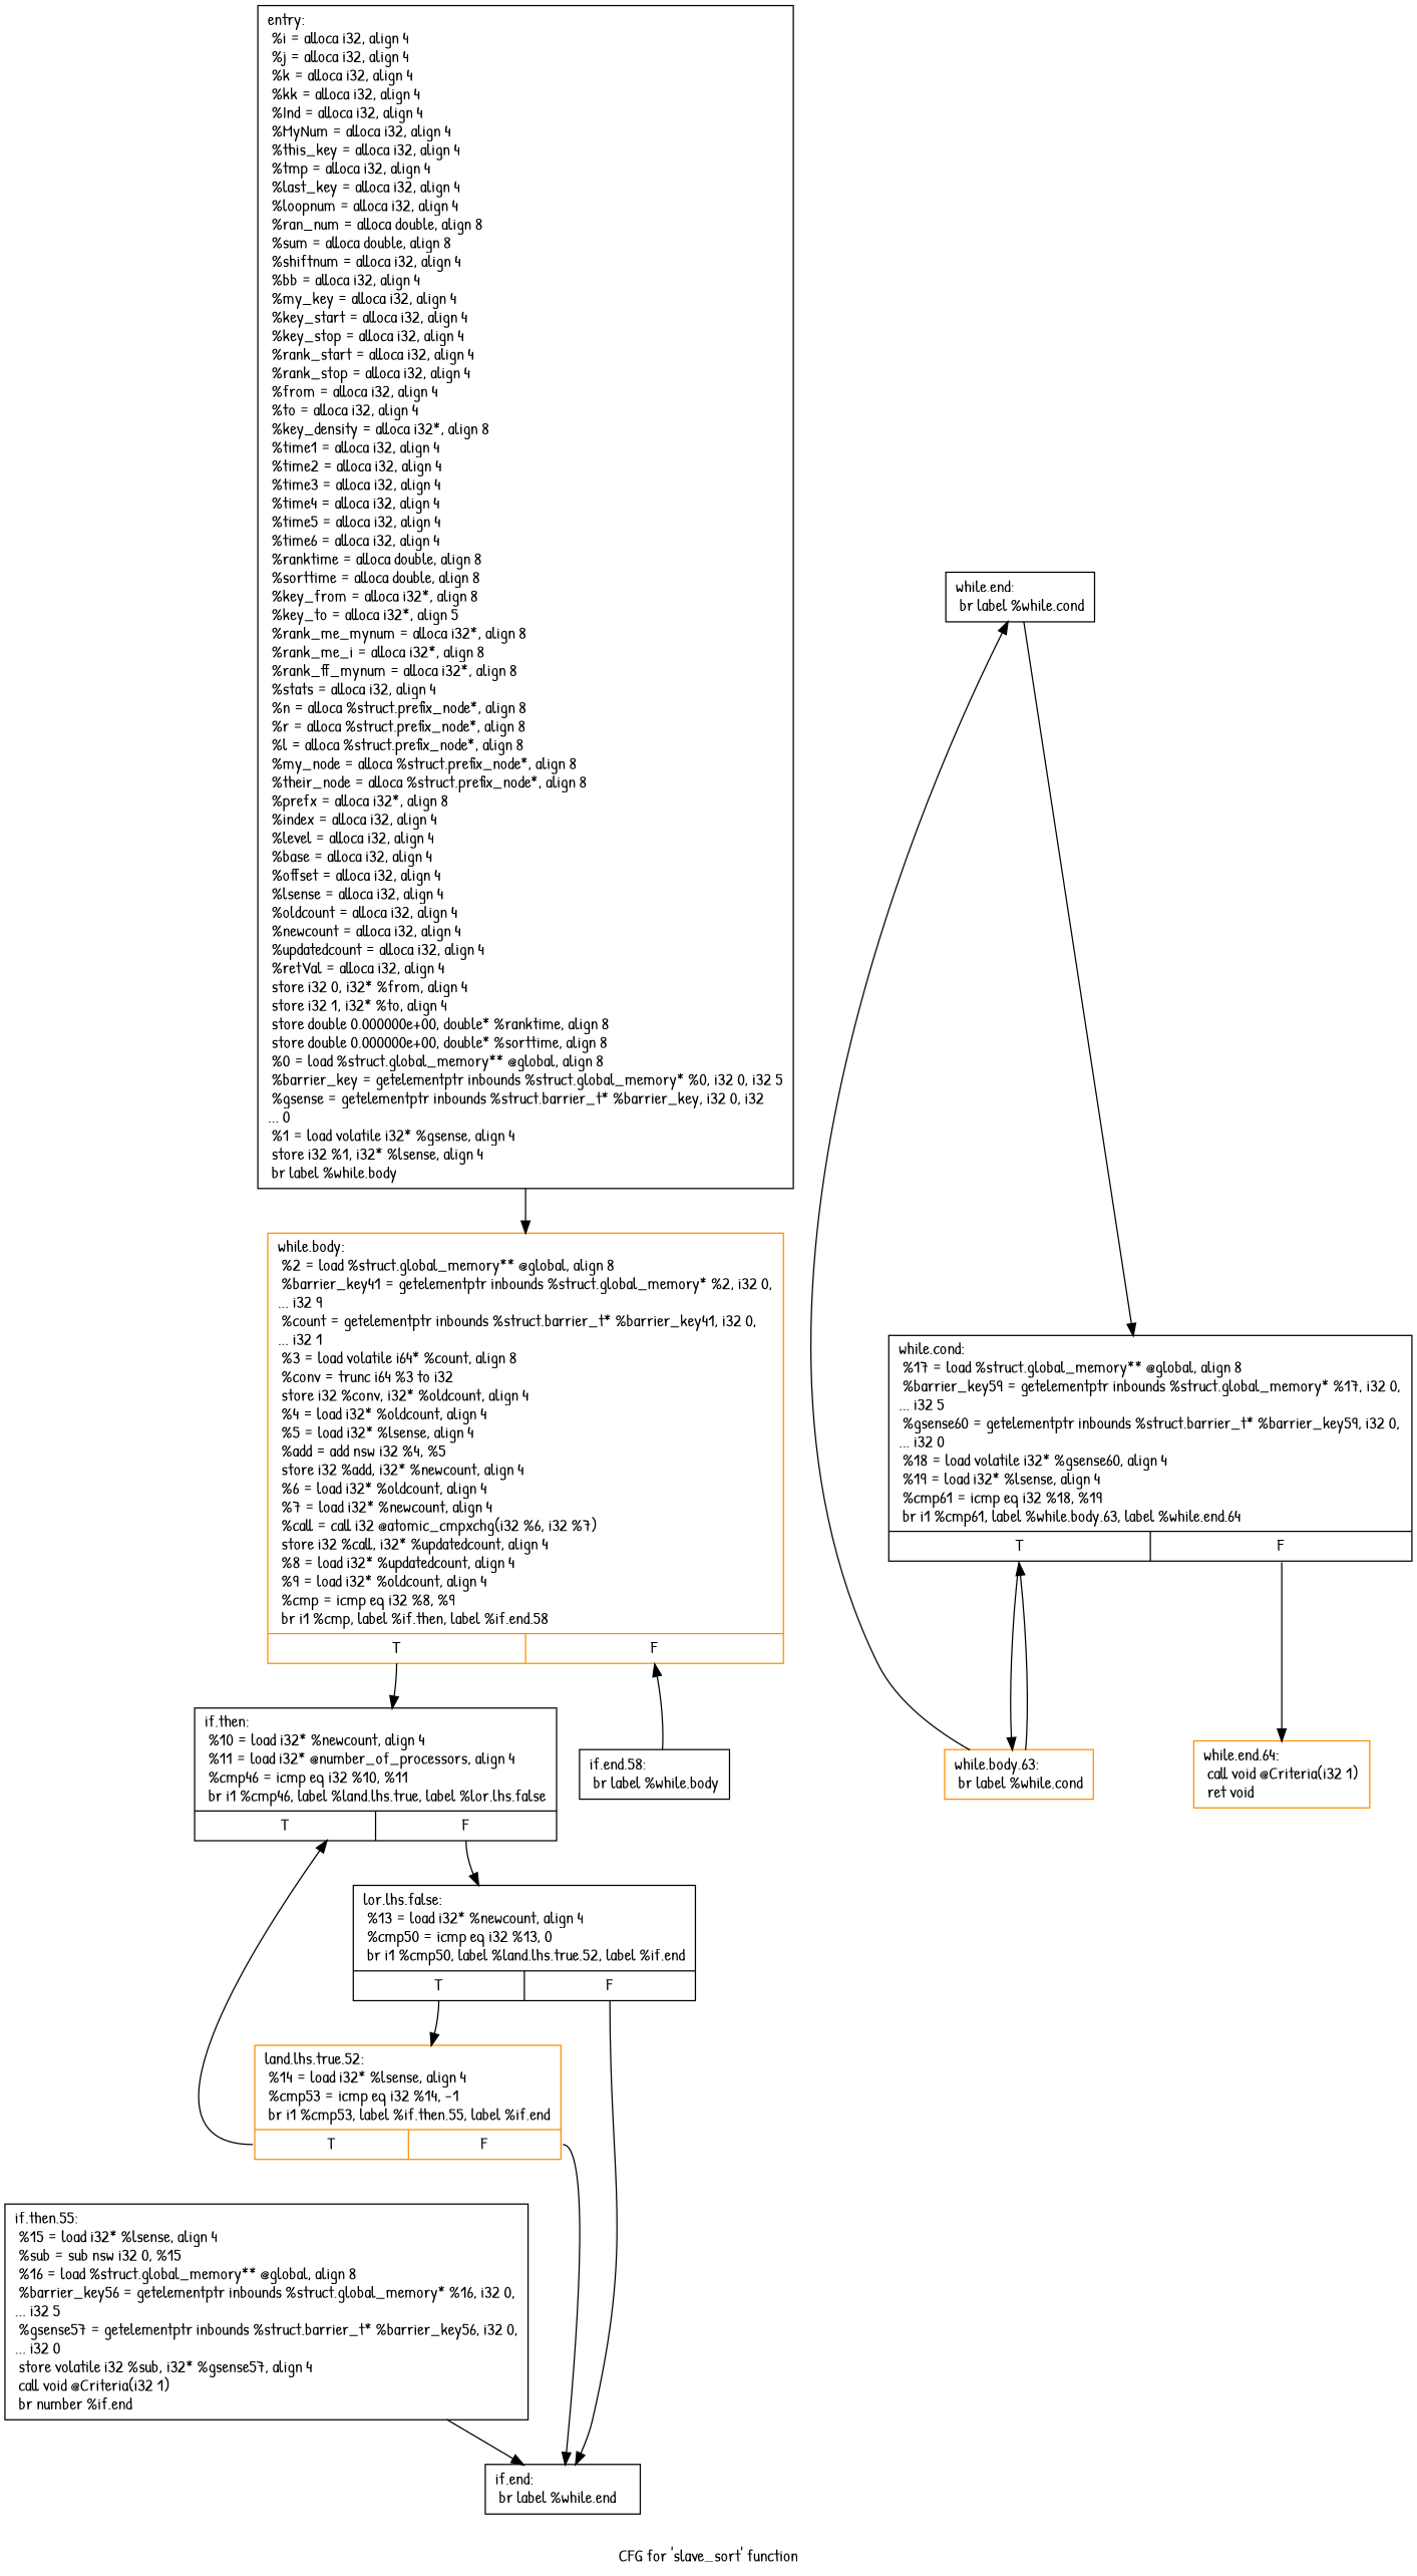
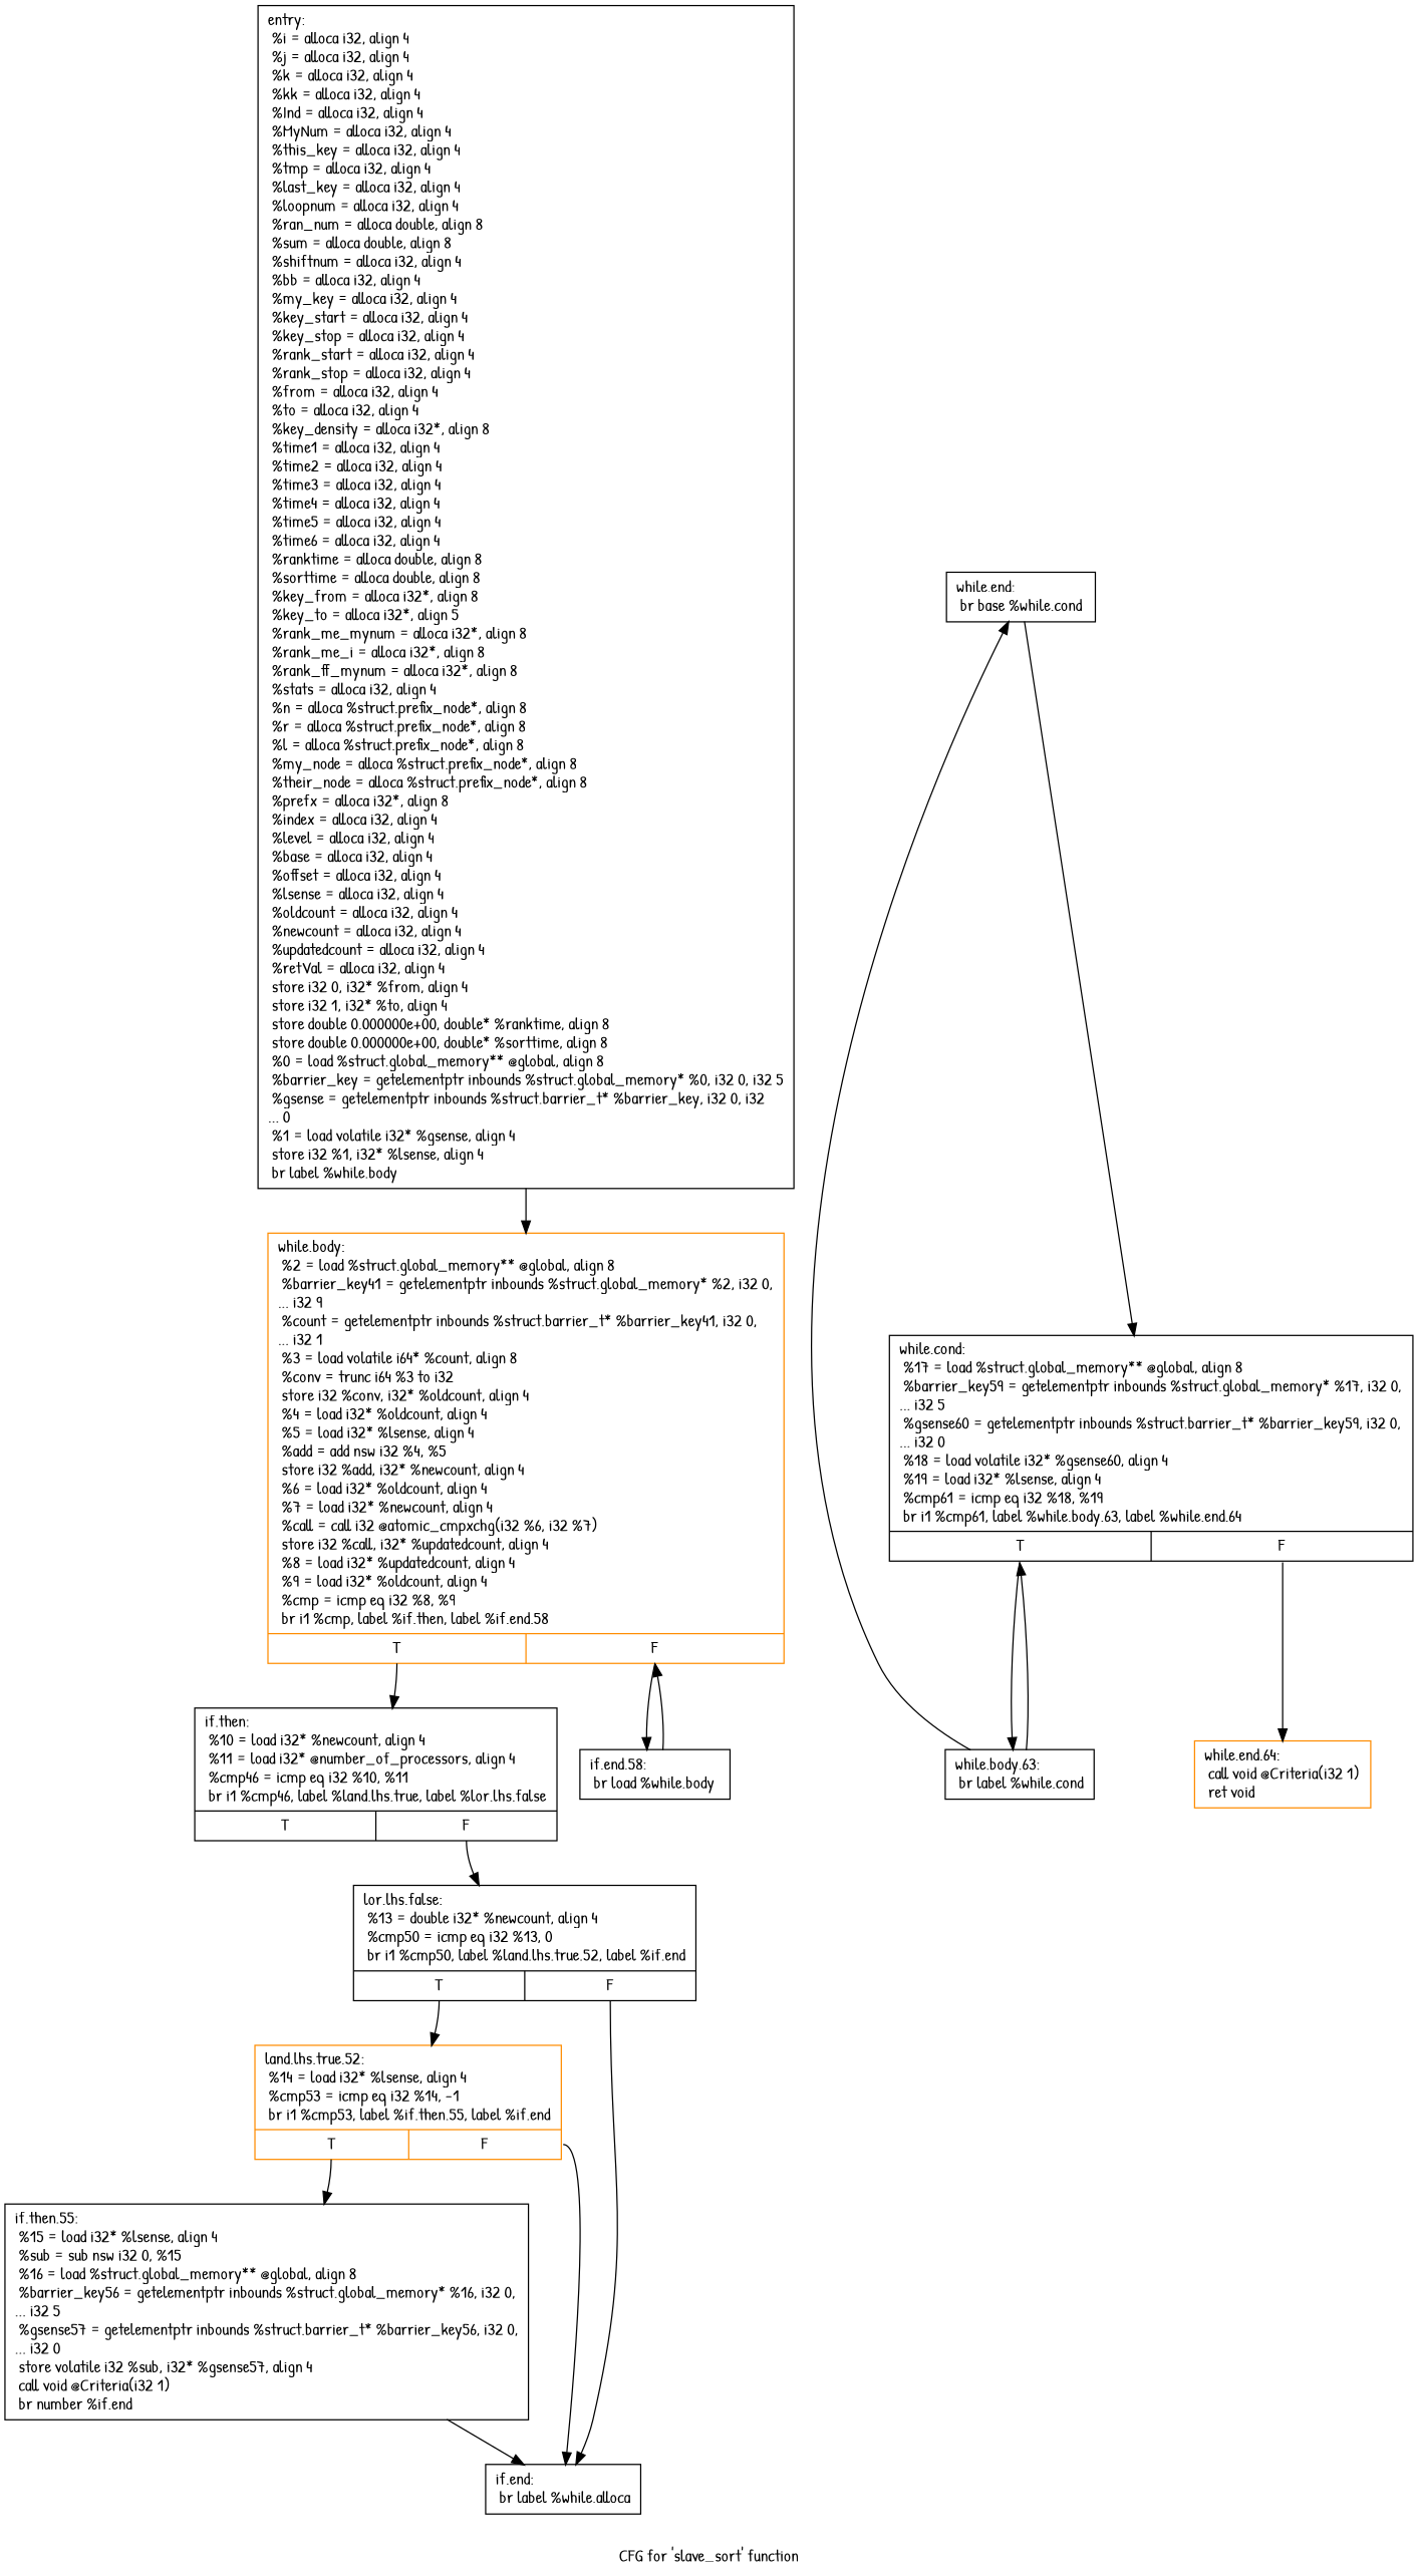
  digraph {
    fontname="Patrick Hand"
    label="CFG for 'slave_sort' function"
    node [color=black fontname="Patrick Hand" shape=record]
    edge [fontname="Patrick Hand"]
    n1 [label="{entry:\l  %i = alloca i32, align 4\l  %j = alloca i32, align 4\l  %k = alloca i32, align 4\l  %kk = alloca i32, align 4\l  %Ind = alloca i32, align 4\l  %MyNum = alloca i32, align 4\l  %this_key = alloca i32, align 4\l  %tmp = alloca i32, align 4\l  %last_key = alloca i32, align 4\l  %loopnum = alloca i32, align 4\l  %ran_num = alloca double, align 8\l  %sum = alloca double, align 8\l  %shiftnum = alloca i32, align 4\l  %bb = alloca i32, align 4\l  %my_key = alloca i32, align 4\l  %key_start = alloca i32, align 4\l  %key_stop = alloca i32, align 4\l  %rank_start = alloca i32, align 4\l  %rank_stop = alloca i32, align 4\l  %from = alloca i32, align 4\l  %to = alloca i32, align 4\l  %key_density = alloca i32*, align 8\l  %time1 = alloca i32, align 4\l  %time2 = alloca i32, align 4\l  %time3 = alloca i32, align 4\l  %time4 = alloca i32, align 4\l  %time5 = alloca i32, align 4\l  %time6 = alloca i32, align 4\l  %ranktime = alloca double, align 8\l  %sorttime = alloca double, align 8\l  %key_from = alloca i32*, align 8\l  %key_to = alloca i32*, align 5\l  %rank_me_mynum = alloca i32*, align 8\l  %rank_me_i = alloca i32*, align 8\l  %rank_ff_mynum = alloca i32*, align 8\l  %stats = alloca i32, align 4\l  %n = alloca %struct.prefix_node*, align 8\l  %r = alloca %struct.prefix_node*, align 8\l  %l = alloca %struct.prefix_node*, align 8\l  %my_node = alloca %struct.prefix_node*, align 8\l  %their_node = alloca %struct.prefix_node*, align 8\l  %prefx = alloca i32*, align 8\l  %index = alloca i32, align 4\l  %level = alloca i32, align 4\l  %base = alloca i32, align 4\l  %offset = alloca i32, align 4\l  %lsense = alloca i32, align 4\l  %oldcount = alloca i32, align 4\l  %newcount = alloca i32, align 4\l  %updatedcount = alloca i32, align 4\l  %retVal = alloca i32, align 4\l  store i32 0, i32* %from, align 4\l  store i32 1, i32* %to, align 4\l  store double 0.000000e+00, double* %ranktime, align 8\l  store double 0.000000e+00, double* %sorttime, align 8\l  %0 = load %struct.global_memory** @global, align 8\l  %barrier_key = getelementptr inbounds %struct.global_memory* %0, i32 0, i32 5\l  %gsense = getelementptr inbounds %struct.barrier_t* %barrier_key, i32 0, i32\l... 0\l  %1 = load volatile i32* %gsense, align 4\l  store i32 %1, i32* %lsense, align 4\l  br label %while.body\l}"]
    n2 [color=darkorange label="{while.body:                                       \l  %2 = load %struct.global_memory** @global, align 8\l  %barrier_key41 = getelementptr inbounds %struct.global_memory* %2, i32 0,\l... i32 9\l  %count = getelementptr inbounds %struct.barrier_t* %barrier_key41, i32 0,\l... i32 1\l  %3 = load volatile i64* %count, align 8\l  %conv = trunc i64 %3 to i32\l  store i32 %conv, i32* %oldcount, align 4\l  %4 = load i32* %oldcount, align 4\l  %5 = load i32* %lsense, align 4\l  %add = add nsw i32 %4, %5\l  store i32 %add, i32* %newcount, align 4\l  %6 = load i32* %oldcount, align 4\l  %7 = load i32* %newcount, align 4\l  %call = call i32 @atomic_cmpxchg(i32 %6, i32 %7)\l  store i32 %call, i32* %updatedcount, align 4\l  %8 = load i32* %updatedcount, align 4\l  %9 = load i32* %oldcount, align 4\l  %cmp = icmp eq i32 %8, %9\l  br i1 %cmp, label %if.then, label %if.end.58\l|{<s0>T|<s1>F}}"]
    n3 [label="{if.then:                                          \l  %10 = load i32* %newcount, align 4\l  %11 = load i32* @number_of_processors, align 4\l  %cmp46 = icmp eq i32 %10, %11\l  br i1 %cmp46, label %land.lhs.true, label %lor.lhs.false\l|{<s0>T|<s1>F}}"]
-   n4 [label="{if.end.58:                                        \l  br label %while.body\l}"]
-   n5 [label="{lor.lhs.false:                                    \l  %13 = load i32* %newcount, align 4\l  %cmp50 = icmp eq i32 %13, 0\l  br i1 %cmp50, label %land.lhs.true.52, label %if.end\l|{<s0>T|<s1>F}}"]
+   n4 [label="{if.end.58:                                        \l  br load %while.body\l}"]
+   n5 [label="{lor.lhs.false:                                    \l  %13 = double i32* %newcount, align 4\l  %cmp50 = icmp eq i32 %13, 0\l  br i1 %cmp50, label %land.lhs.true.52, label %if.end\l|{<s0>T|<s1>F}}"]
    n6 [color=darkorange label="{land.lhs.true.52:                                 \l  %14 = load i32* %lsense, align 4\l  %cmp53 = icmp eq i32 %14, -1\l  br i1 %cmp53, label %if.then.55, label %if.end\l|{<s0>T|<s1>F}}"]
-   n7 [label="{if.end:                                           \l  br label %while.end\l}"]
+   n7 [label="{if.end:                                           \l  br label %while.alloca\l}"]
    n8 [label="{if.then.55:                                       \l  %15 = load i32* %lsense, align 4\l  %sub = sub nsw i32 0, %15\l  %16 = load %struct.global_memory** @global, align 8\l  %barrier_key56 = getelementptr inbounds %struct.global_memory* %16, i32 0,\l... i32 5\l  %gsense57 = getelementptr inbounds %struct.barrier_t* %barrier_key56, i32 0,\l... i32 0\l  store volatile i32 %sub, i32* %gsense57, align 4\l  call void @Criteria(i32 1)\l  br number %if.end\l}"]
-   n9 [label="{while.end:                                        \l  br label %while.cond\l}"]
+   n9 [label="{while.end:                                        \l  br base %while.cond\l}"]
    n10 [label="{while.cond:                                       \l  %17 = load %struct.global_memory** @global, align 8\l  %barrier_key59 = getelementptr inbounds %struct.global_memory* %17, i32 0,\l... i32 5\l  %gsense60 = getelementptr inbounds %struct.barrier_t* %barrier_key59, i32 0,\l... i32 0\l  %18 = load volatile i32* %gsense60, align 4\l  %19 = load i32* %lsense, align 4\l  %cmp61 = icmp eq i32 %18, %19\l  br i1 %cmp61, label %while.body.63, label %while.end.64\l|{<s0>T|<s1>F}}"]
-   n11 [color=darkorange label="{while.body.63:                                    \l  br label %while.cond\l}"]
+   n11 [label="{while.body.63:                                    \l  br label %while.cond\l}"]
    n12 [color=darkorange label="{while.end.64:                                     \l  call void @Criteria(i32 1)\l  ret void\l}"]
    n1 -> n2
    n2 -> n3 [tailport=s0]
+   n2 -> n4 [tailport=s1]
    n3 -> n5 [tailport=s1]
    n4 -> n2
    n5 -> n6 [tailport=s0]
    n5 -> n7 [tailport=s1]
    n6 -> n7 [tailport=s1]
-   n6 -> n3 [tailport=s0]
+   n6 -> n8 [tailport=s0]
    n8 -> n7
    n9 -> n10
    n10 -> n11 [tailport=s0]
    n10 -> n12 [tailport=s1]
    n11 -> n9
    n11 -> n10
  }
